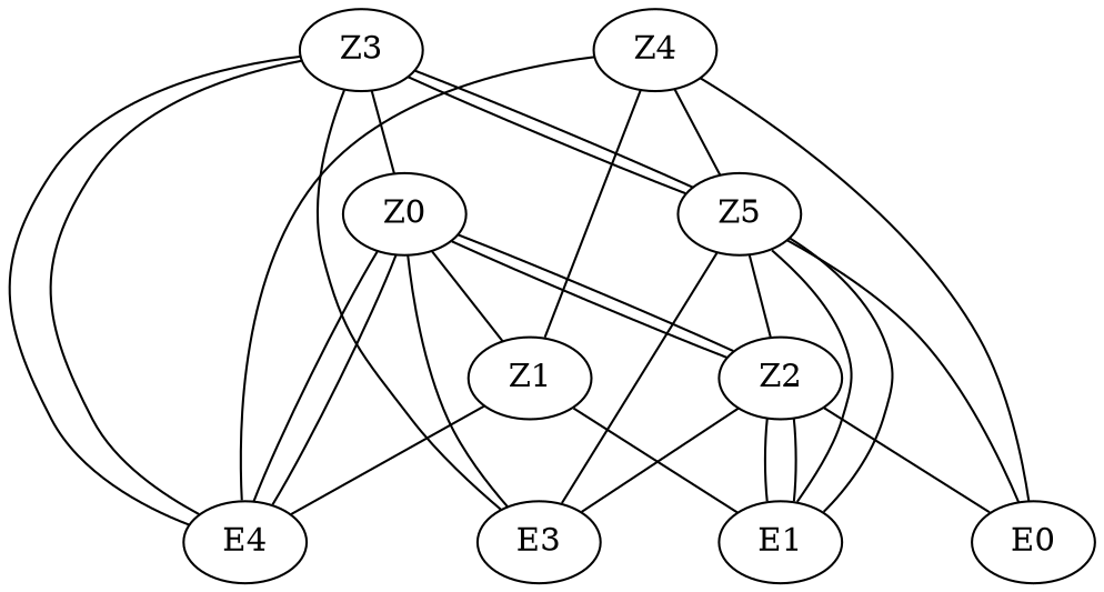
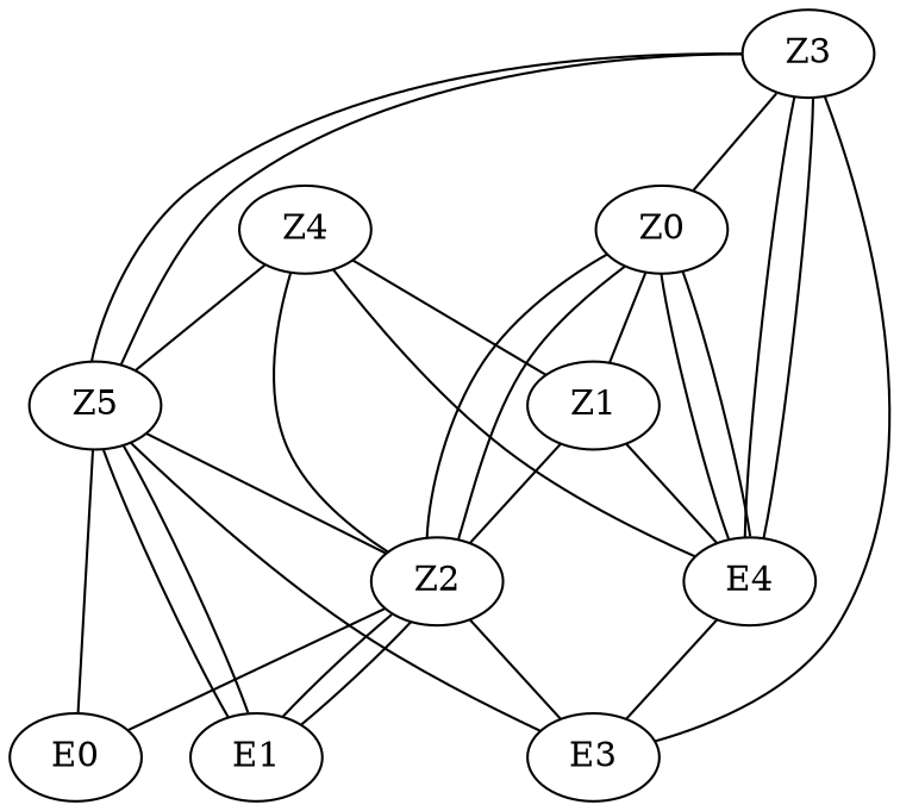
  graph {
    n1 [label=E4]
    Z0
    E3
    Z2
    Z1
    E0
    E1
    Z3
    Z5
    Z4
    Z0 -- n1
    Z0 -- n1
-   Z0 -- E3
+   n1 -- E3
    Z0 -- Z2
    Z0 -- Z2
    Z0 -- Z1
    Z2 -- E3
    Z2 -- E0
    Z2 -- E1
    Z2 -- E1
    Z1 -- n1
-   Z1 -- E1
+   Z1 -- Z2
    Z3 -- n1
    Z3 -- n1
    Z3 -- Z0
    Z3 -- E3
    Z3 -- Z5
    Z3 -- Z5
    Z5 -- E3
    Z5 -- Z2
    Z5 -- E0
    Z5 -- E1
    Z5 -- E1
    Z4 -- n1
    Z4 -- Z1
-   Z4 -- E0
+   Z4 -- Z2
    Z4 -- Z5
  }
